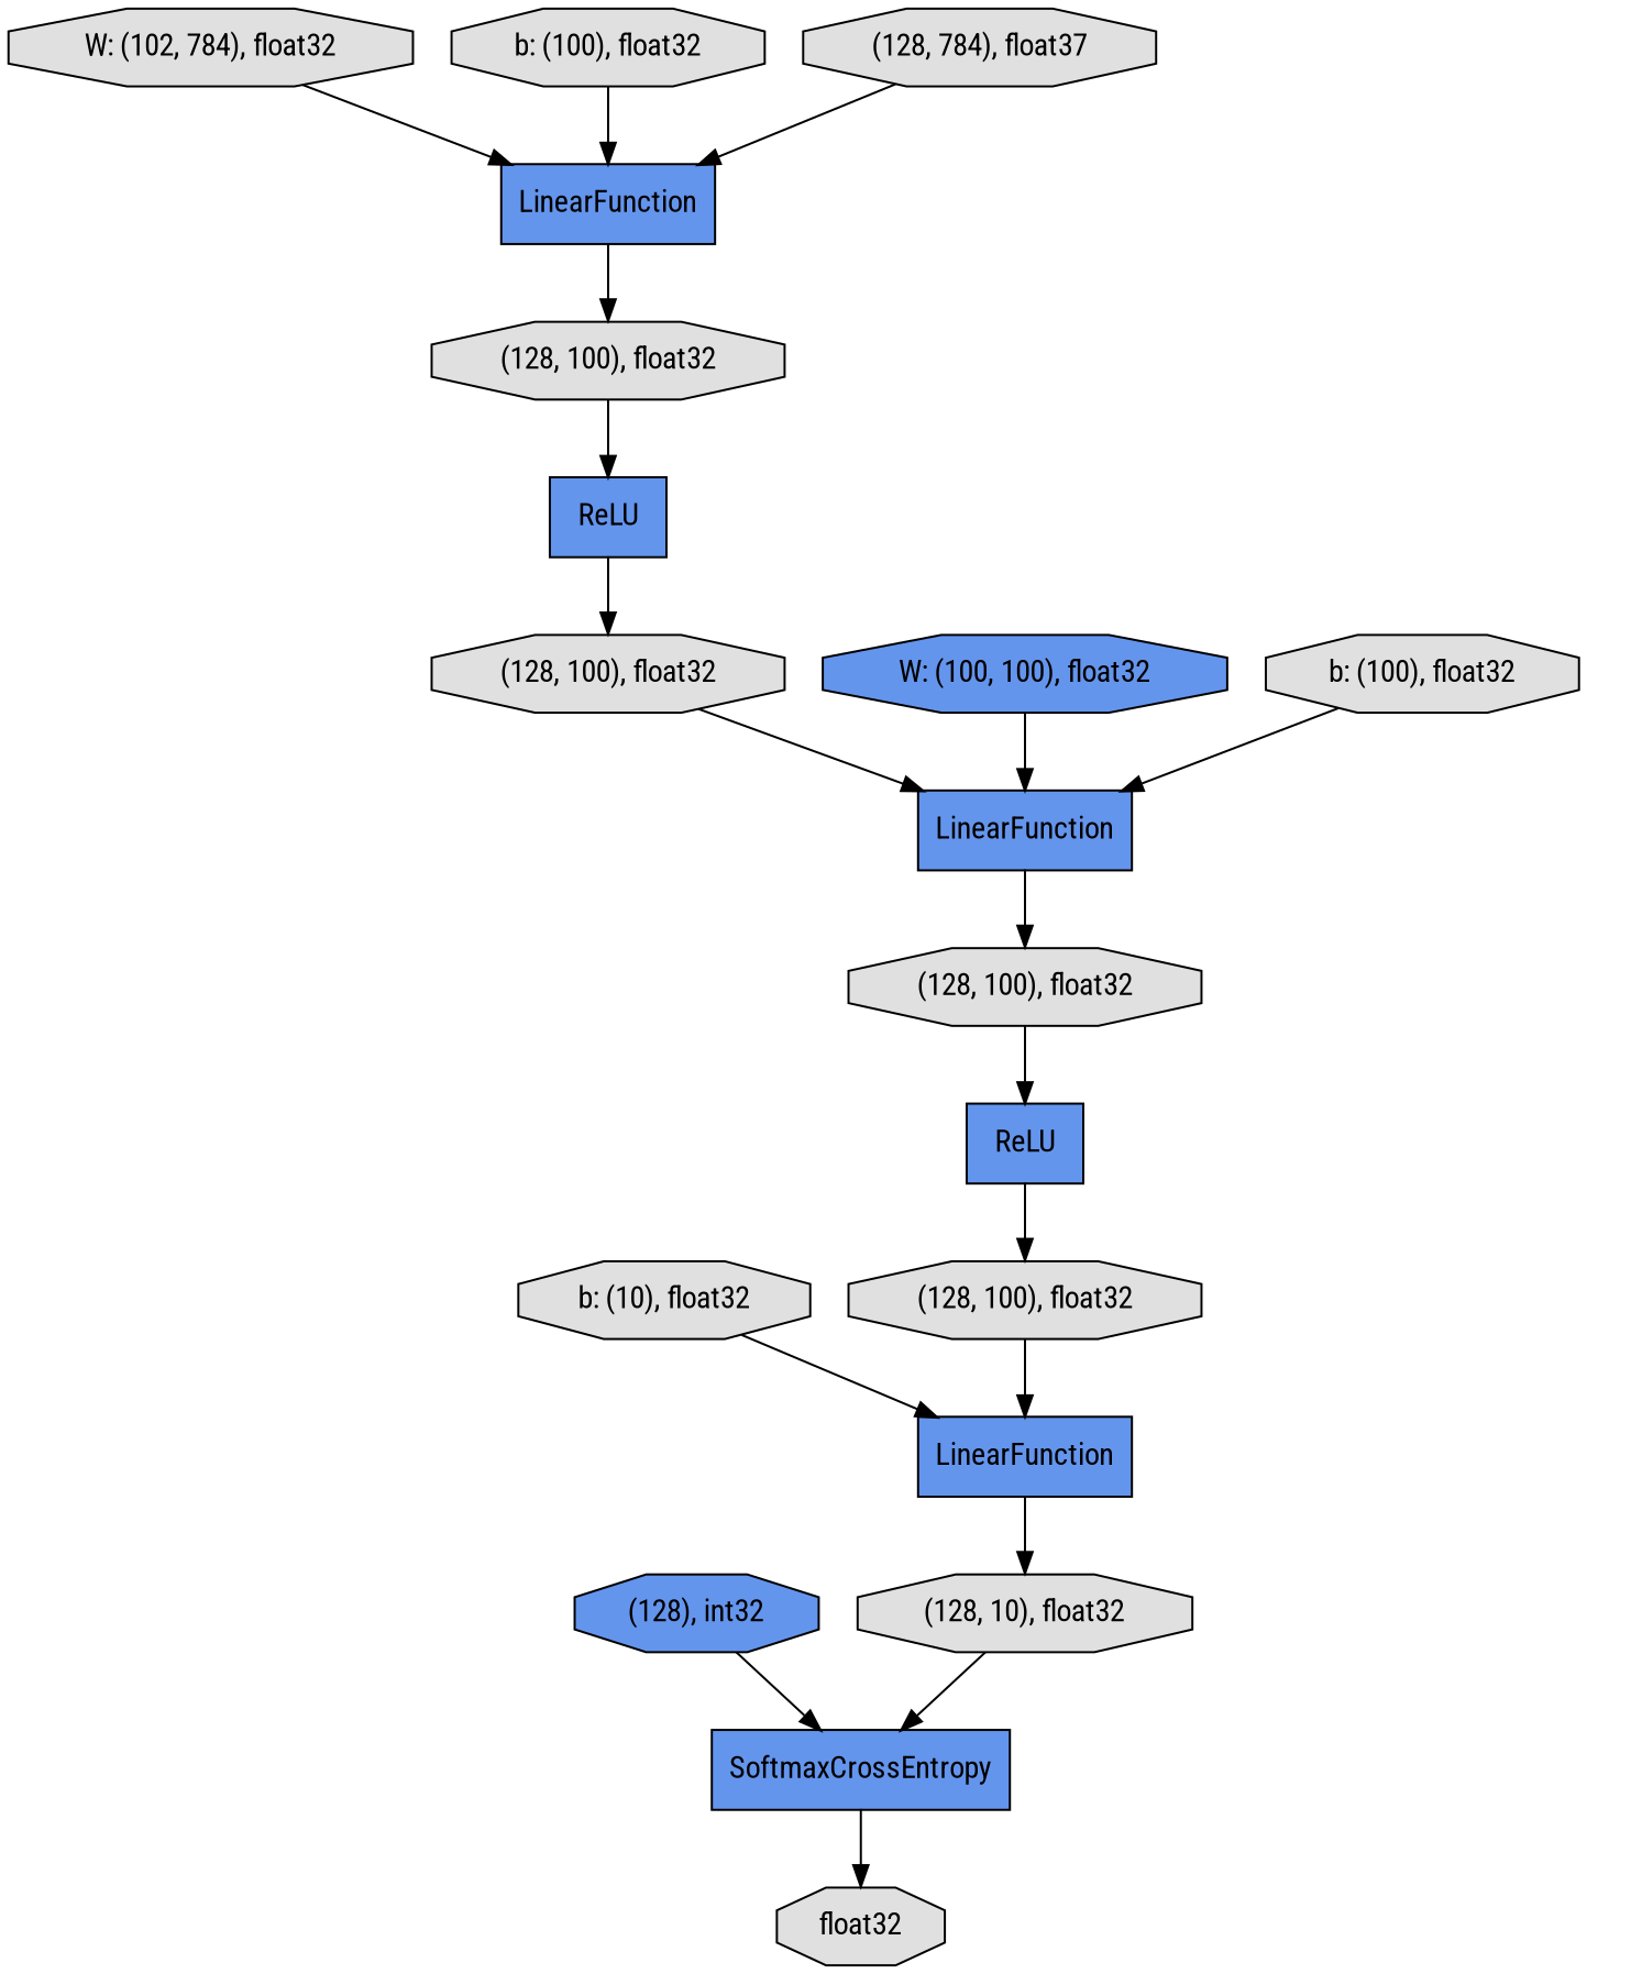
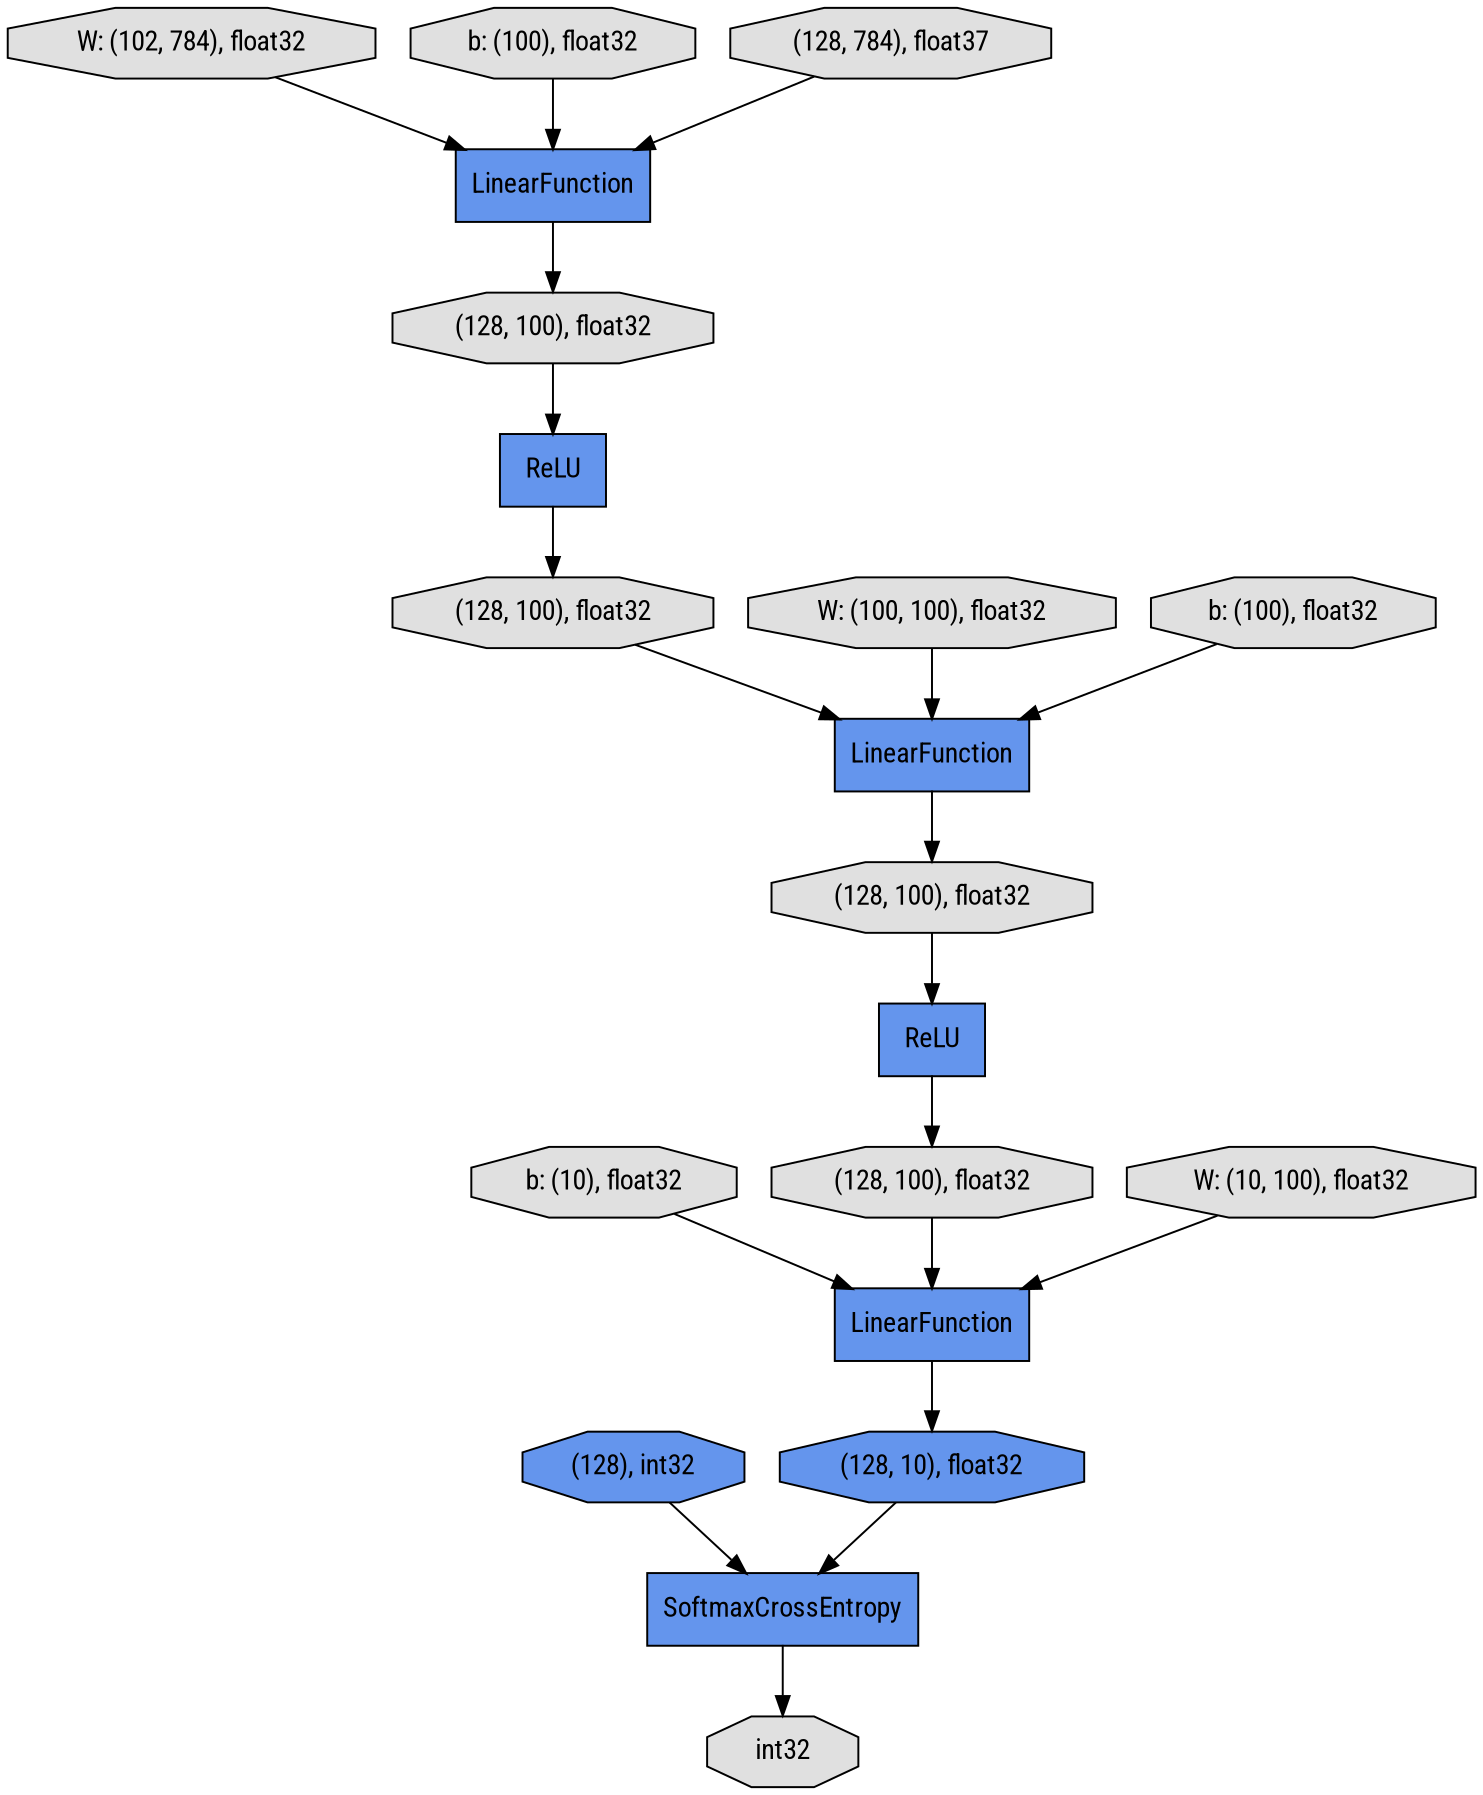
  digraph {
    fontname="Roboto Condensed"
    rankdir=TB
    node [fillcolor="#E0E0E0" fontname="Roboto Condensed" shape=octagon style=filled]
    edge [fontname="Roboto Condensed"]
    n1 [fillcolor="#6495ED" label="(128), int32"]
    n2 [fillcolor="#6495ED" label=SoftmaxCrossEntropy shape=record]
-   n3 [label=float32]
+   n3 [label=int32]
    n4 [label="b: (10), float32"]
    n5 [fillcolor="#6495ED" label=LinearFunction shape=record]
-   n6 [label="(128, 10), float32"]
+   n6 [fillcolor="#6495ED" label="(128, 10), float32"]
    n7 [label="W: (102, 784), float32"]
    n8 [fillcolor="#6495ED" label=LinearFunction shape=record]
    n9 [label="(128, 100), float32"]
    n10 [fillcolor="#6495ED" label=ReLU shape=record]
    n11 [label="b: (100), float32"]
    n12 [label="(128, 100), float32"]
    n13 [fillcolor="#6495ED" label=LinearFunction shape=record]
    n14 [label="(128, 784), float37"]
-   n15 [fillcolor="#6495ED" label="W: (100, 100), float32"]
+   n15 [label="W: (100, 100), float32"]
    n16 [label="(128, 100), float32"]
    n17 [fillcolor="#6495ED" label=ReLU shape=record]
    n18 [label="(128, 100), float32"]
    n19 [label="b: (100), float32"]
+   n20 [label="W: (10, 100), float32"]
    n1 -> n2
    n2 -> n3
    n4 -> n5
    n5 -> n6
    n6 -> n2
    n7 -> n8
    n8 -> n9
    n9 -> n10
    n10 -> n12
    n11 -> n8
    n12 -> n13
    n13 -> n16
    n14 -> n8
    n15 -> n13
    n16 -> n17
    n17 -> n18
    n18 -> n5
    n19 -> n13
+   n20 -> n5
  }
